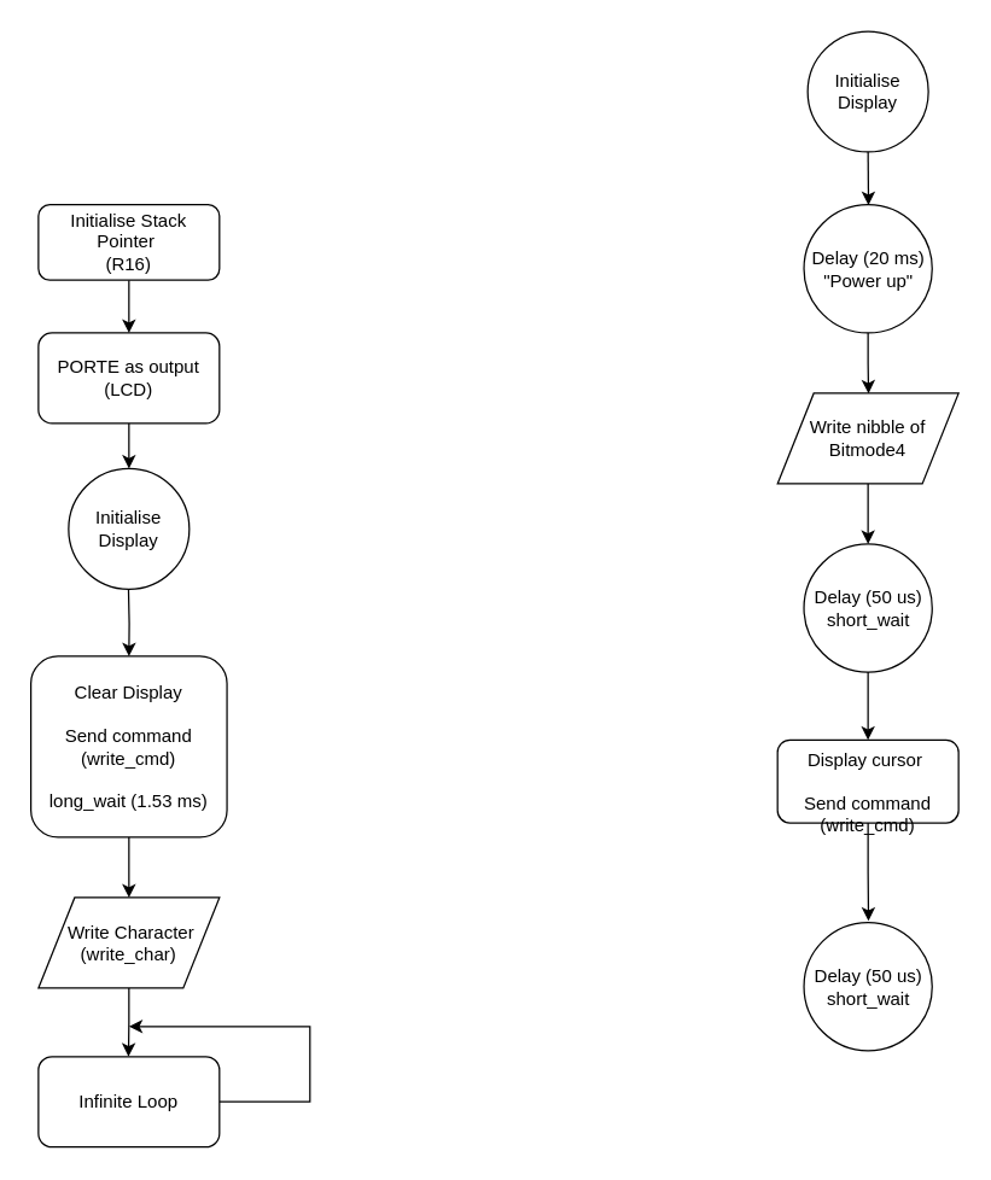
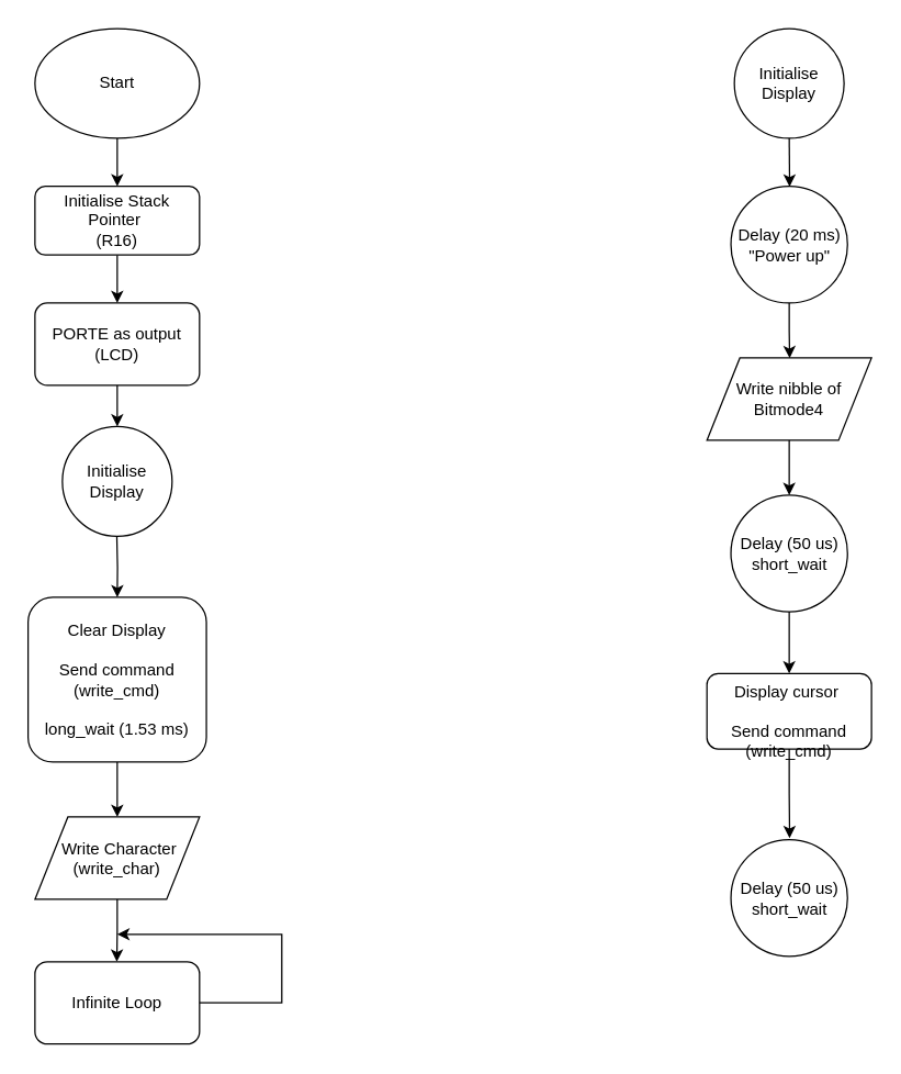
  <mxCell id="0" />
  <mxCell id="1" parent="0" />
+ <mxCell id="2" style="edgeStyle=orthogonalEdgeStyle;rounded=0;orthogonalLoop=1;jettySize=auto;html=1;exitX=0.5;exitY=1;exitDx=0;exitDy=0;entryX=0.5;entryY=0;entryDx=0;entryDy=0;" edge="1" parent="1" source="3" target="5"><mxGeometry relative="1" as="geometry" /></mxCell>
+ <mxCell id="3" value="Start" style="ellipse;whiteSpace=wrap;html=1;" vertex="1" parent="1"><mxGeometry x="25" y="20" width="120" height="80" as="geometry" /></mxCell>
  <mxCell id="4" style="edgeStyle=orthogonalEdgeStyle;rounded=0;orthogonalLoop=1;jettySize=auto;html=1;exitX=0.5;exitY=1;exitDx=0;exitDy=0;" edge="1" parent="1" source="5" target="7"><mxGeometry relative="1" as="geometry"><mxPoint x="85" y="230" as="targetPoint" /></mxGeometry></mxCell>
  <mxCell id="5" value="Initialise Stack Pointer&amp;nbsp;&lt;br&gt;(R16)" style="rounded=1;whiteSpace=wrap;html=1;" vertex="1" parent="1"><mxGeometry x="25" y="135" width="120" height="50" as="geometry" /></mxCell>
  <mxCell id="6" style="edgeStyle=orthogonalEdgeStyle;rounded=0;orthogonalLoop=1;jettySize=auto;html=1;exitX=0.5;exitY=1;exitDx=0;exitDy=0;entryX=0.5;entryY=0;entryDx=0;entryDy=0;" edge="1" parent="1" source="7" target="8"><mxGeometry relative="1" as="geometry"><mxPoint x="85" y="300" as="targetPoint" /></mxGeometry></mxCell>
  <mxCell id="7" value="PORTE as output&lt;br&gt;(LCD)" style="rounded=1;whiteSpace=wrap;html=1;" vertex="1" parent="1"><mxGeometry x="25" y="220" width="120" height="60" as="geometry" /></mxCell>
  <mxCell id="8" value="Initialise Display" style="ellipse;whiteSpace=wrap;html=1;aspect=fixed;" vertex="1" parent="1"><mxGeometry x="45" y="310" width="80" height="80" as="geometry" /></mxCell>
  <mxCell id="9" style="edgeStyle=orthogonalEdgeStyle;rounded=0;orthogonalLoop=1;jettySize=auto;html=1;exitX=0.5;exitY=1;exitDx=0;exitDy=0;" edge="1" parent="1" source="10" target="12"><mxGeometry relative="1" as="geometry"><mxPoint x="90" y="474.5" as="targetPoint" /></mxGeometry></mxCell>
  <mxCell id="10" value="&lt;span style=&quot;white-space: normal&quot;&gt;Clear Display&lt;/span&gt;&lt;br style=&quot;white-space: normal&quot;&gt;&lt;br style=&quot;white-space: normal&quot;&gt;&lt;span style=&quot;white-space: normal&quot;&gt;Send command (write_cmd)&lt;/span&gt;&lt;br style=&quot;white-space: normal&quot;&gt;&lt;br style=&quot;white-space: normal&quot;&gt;&lt;span style=&quot;white-space: normal&quot;&gt;long_wait (1.53 ms)&lt;/span&gt;" style="rounded=1;whiteSpace=wrap;html=1;" vertex="1" parent="1"><mxGeometry x="20" y="434.5" width="130" height="120" as="geometry" /></mxCell>
  <mxCell id="11" style="edgeStyle=orthogonalEdgeStyle;rounded=0;orthogonalLoop=1;jettySize=auto;html=1;exitX=0.5;exitY=1;exitDx=0;exitDy=0;" edge="1" parent="1" source="12"><mxGeometry relative="1" as="geometry"><mxPoint x="84.706" y="700" as="targetPoint" /></mxGeometry></mxCell>
  <mxCell id="12" value="&amp;nbsp;Write Character&lt;br&gt;(write_char)" style="shape=parallelogram;perimeter=parallelogramPerimeter;whiteSpace=wrap;html=1;" vertex="1" parent="1"><mxGeometry x="25" y="594.5" width="120" height="60" as="geometry" /></mxCell>
  <mxCell id="13" style="edgeStyle=orthogonalEdgeStyle;rounded=0;orthogonalLoop=1;jettySize=auto;html=1;exitX=0.5;exitY=1;exitDx=0;exitDy=0;entryX=0.5;entryY=0;entryDx=0;entryDy=0;" edge="1" parent="1" target="10"><mxGeometry relative="1" as="geometry"><mxPoint x="84.706" y="390.029" as="sourcePoint" /></mxGeometry></mxCell>
  <mxCell id="14" style="edgeStyle=orthogonalEdgeStyle;rounded=0;orthogonalLoop=1;jettySize=auto;html=1;exitX=1;exitY=0.5;exitDx=0;exitDy=0;" edge="1" parent="1" source="15"><mxGeometry relative="1" as="geometry"><mxPoint x="85" y="680" as="targetPoint" /><Array as="points"><mxPoint x="205" y="730" /></Array></mxGeometry></mxCell>
  <mxCell id="15" value="Infinite Loop" style="rounded=1;whiteSpace=wrap;html=1;" vertex="1" parent="1"><mxGeometry x="25" y="700" width="120" height="60" as="geometry" /></mxCell>
  <mxCell id="16" style="edgeStyle=orthogonalEdgeStyle;rounded=0;orthogonalLoop=1;jettySize=auto;html=1;exitX=0.5;exitY=1;exitDx=0;exitDy=0;" edge="1" parent="1" source="17"><mxGeometry relative="1" as="geometry"><mxPoint x="575.294" y="135.235" as="targetPoint" /></mxGeometry></mxCell>
  <mxCell id="17" value="Initialise Display" style="ellipse;whiteSpace=wrap;html=1;aspect=fixed;" vertex="1" parent="1"><mxGeometry x="535" y="20" width="80" height="80" as="geometry" /></mxCell>
  <mxCell id="18" style="edgeStyle=orthogonalEdgeStyle;rounded=0;orthogonalLoop=1;jettySize=auto;html=1;exitX=0.5;exitY=1;exitDx=0;exitDy=0;" edge="1" parent="1" source="19"><mxGeometry relative="1" as="geometry"><mxPoint x="575.294" y="260.235" as="targetPoint" /></mxGeometry></mxCell>
  <mxCell id="19" value="Delay (20 ms)&lt;br&gt;&quot;Power up&quot;" style="ellipse;whiteSpace=wrap;html=1;aspect=fixed;" vertex="1" parent="1"><mxGeometry x="532.5" y="135" width="85" height="85" as="geometry" /></mxCell>
  <mxCell id="20" style="edgeStyle=orthogonalEdgeStyle;rounded=0;orthogonalLoop=1;jettySize=auto;html=1;exitX=0.5;exitY=1;exitDx=0;exitDy=0;entryX=0.5;entryY=0;entryDx=0;entryDy=0;" edge="1" parent="1" source="21" target="23"><mxGeometry relative="1" as="geometry"><mxPoint x="575.294" y="349.647" as="targetPoint" /></mxGeometry></mxCell>
  <mxCell id="21" value="Write nibble of Bitmode4" style="shape=parallelogram;perimeter=parallelogramPerimeter;whiteSpace=wrap;html=1;" vertex="1" parent="1"><mxGeometry x="515" y="260" width="120" height="60" as="geometry" /></mxCell>
  <mxCell id="22" style="edgeStyle=orthogonalEdgeStyle;rounded=0;orthogonalLoop=1;jettySize=auto;html=1;exitX=0.5;exitY=1;exitDx=0;exitDy=0;" edge="1" parent="1" source="23" target="25"><mxGeometry relative="1" as="geometry"><mxPoint x="575.294" y="480.235" as="targetPoint" /></mxGeometry></mxCell>
  <mxCell id="23" value="Delay (50 us)&lt;br&gt;short_wait" style="ellipse;whiteSpace=wrap;html=1;aspect=fixed;" vertex="1" parent="1"><mxGeometry x="532.5" y="360" width="85" height="85" as="geometry" /></mxCell>
  <mxCell id="24" style="edgeStyle=orthogonalEdgeStyle;rounded=0;orthogonalLoop=1;jettySize=auto;html=1;exitX=0.5;exitY=1;exitDx=0;exitDy=0;" edge="1" parent="1" source="25"><mxGeometry relative="1" as="geometry"><mxPoint x="575.294" y="610" as="targetPoint" /></mxGeometry></mxCell>
  <mxCell id="25" value="&lt;br&gt;Display cursor&amp;nbsp;&lt;br&gt;&lt;br&gt;Send command (write_cmd)&lt;br&gt;" style="rounded=1;whiteSpace=wrap;html=1;" vertex="1" parent="1"><mxGeometry x="515" y="490" width="120" height="55" as="geometry" /></mxCell>
  <mxCell id="26" value="Delay (50 us)&lt;br&gt;short_wait" style="ellipse;whiteSpace=wrap;html=1;aspect=fixed;" vertex="1" parent="1"><mxGeometry x="532.5" y="611" width="85" height="85" as="geometry" /></mxCell>
